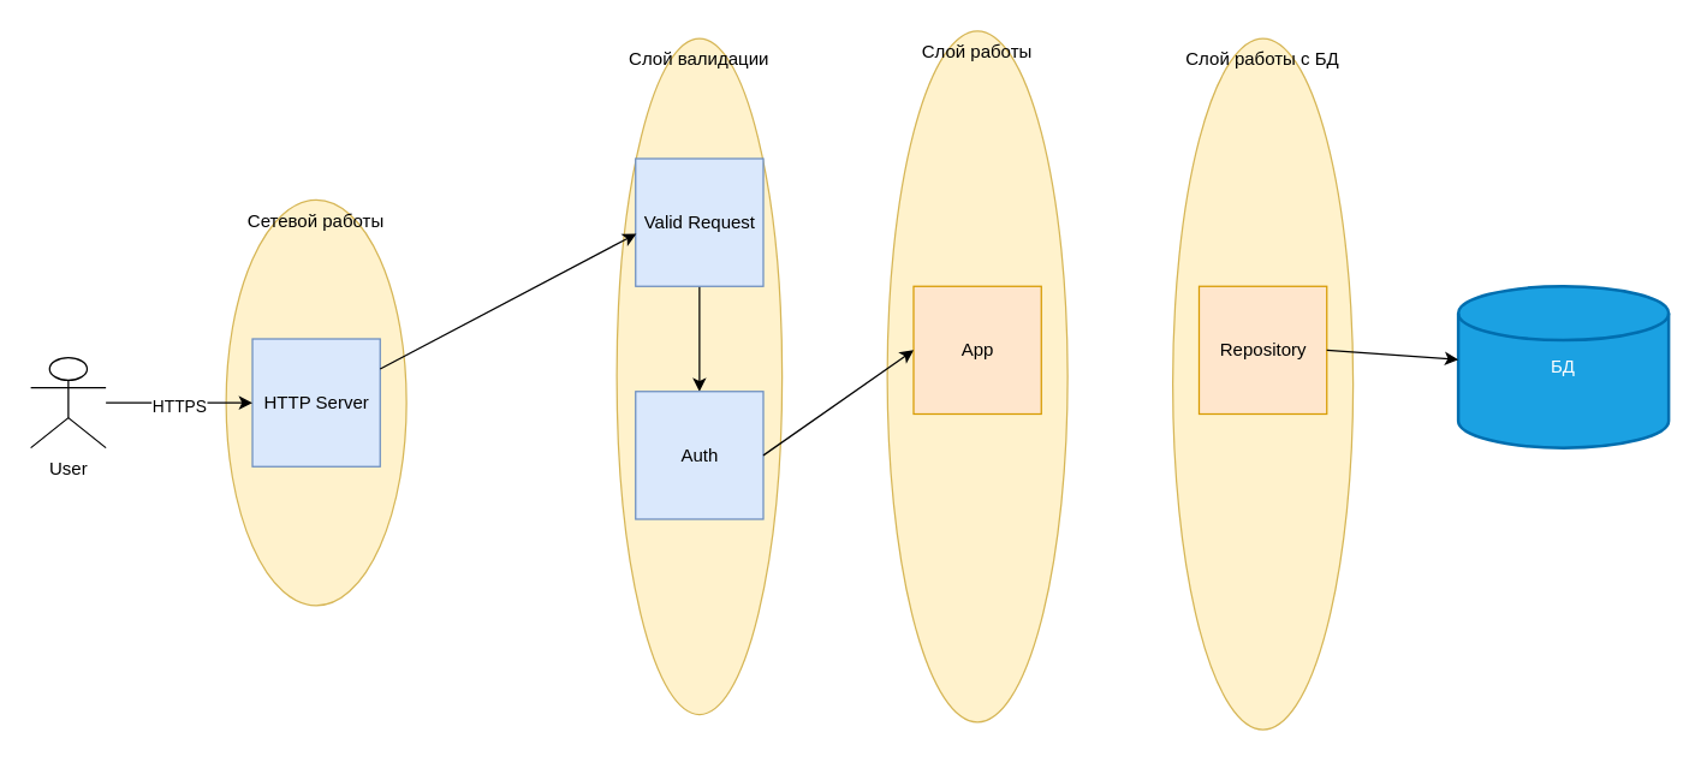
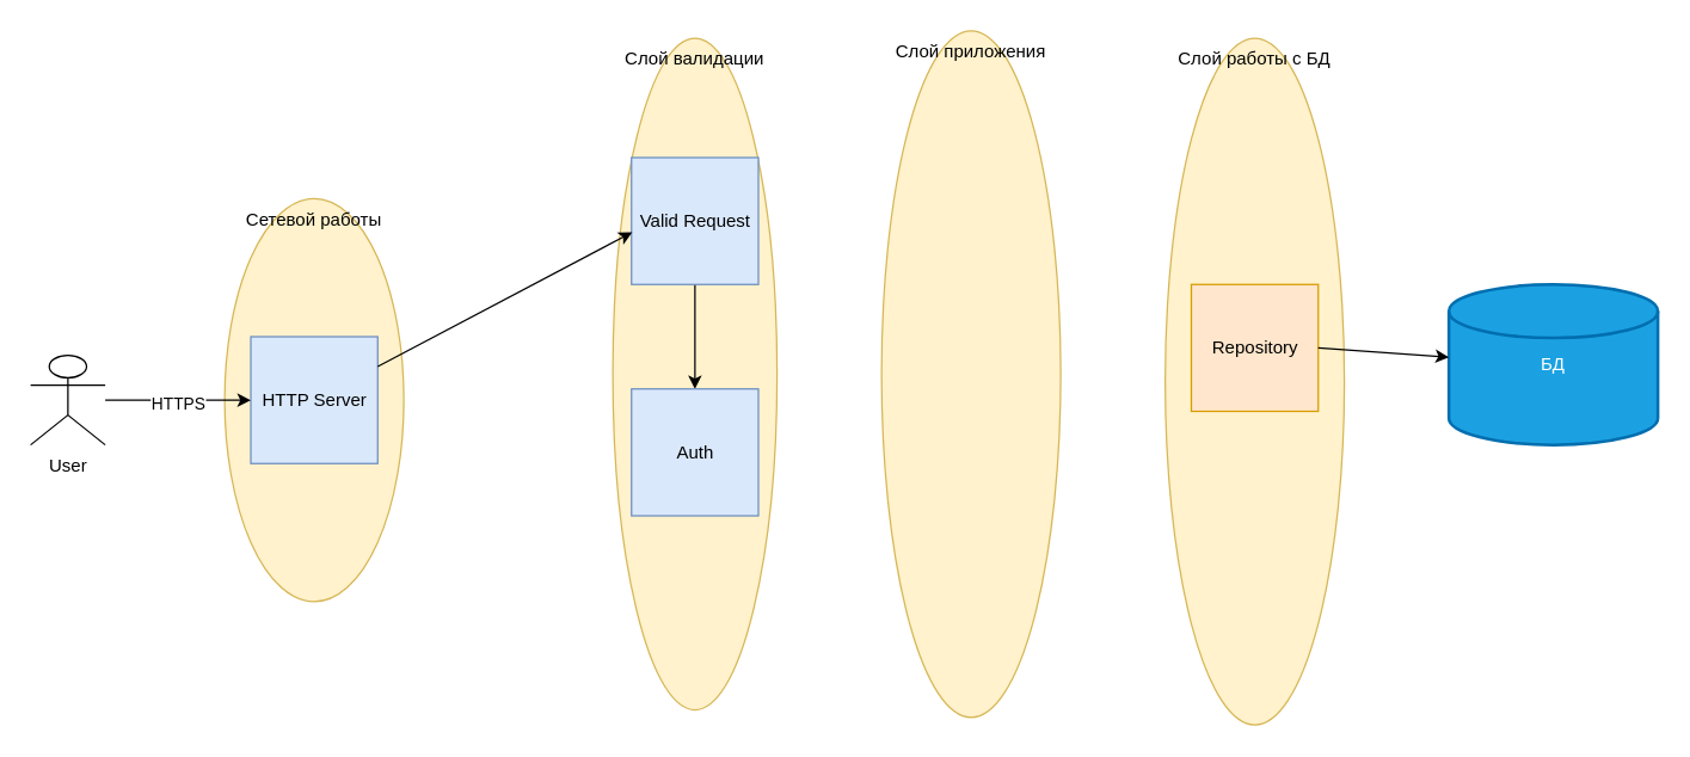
  <mxCell id="0" />
  <mxCell id="1" parent="0" />
  <mxCell id="2" value="Сетевой работы" style="ellipse;whiteSpace=wrap;html=1;fillColor=#fff2cc;strokeColor=#d6b656;verticalAlign=top;" vertex="1" parent="1"><mxGeometry x="150" y="132.5" width="120" height="270" as="geometry" /></mxCell>
  <mxCell id="3" value="HTTP Server" style="whiteSpace=wrap;html=1;aspect=fixed;fillColor=#dae8fc;strokeColor=#6c8ebf;" vertex="1" parent="1"><mxGeometry x="167.5" y="225" width="85" height="85" as="geometry" /></mxCell>
  <mxCell id="4" value="User" style="shape=umlActor;verticalLabelPosition=bottom;verticalAlign=top;html=1;" vertex="1" parent="1"><mxGeometry x="20" y="237.5" width="50" height="60" as="geometry" /></mxCell>
  <mxCell id="5" value="" style="endArrow=classic;html=1;rounded=0;entryX=0;entryY=0.5;entryDx=0;entryDy=0;" edge="1" parent="1" source="4" target="3"><mxGeometry width="50" height="50" relative="1" as="geometry"><mxPoint x="490" y="345" as="sourcePoint" /><mxPoint x="540" y="295" as="targetPoint" /></mxGeometry></mxCell>
  <mxCell id="6" value="HTTPS" style="edgeLabel;html=1;align=center;verticalAlign=middle;resizable=0;points=[];" vertex="1" connectable="0" parent="5"><mxGeometry x="-0.017" y="-2" relative="1" as="geometry"><mxPoint as="offset" /></mxGeometry></mxCell>
  <mxCell id="7" value="Слой работы с БД" style="ellipse;whiteSpace=wrap;html=1;fillColor=#fff2cc;strokeColor=#d6b656;verticalAlign=top;" vertex="1" parent="1"><mxGeometry x="780" y="25" width="120" height="460" as="geometry" /></mxCell>
  <mxCell id="8" value="БД" style="strokeWidth=2;html=1;shape=mxgraph.flowchart.database;whiteSpace=wrap;fillColor=#1ba1e2;fontColor=#ffffff;strokeColor=#006EAF;" vertex="1" parent="1"><mxGeometry x="970" y="190" width="140" height="107.5" as="geometry" /></mxCell>
  <mxCell id="9" value="Слой валидации" style="ellipse;whiteSpace=wrap;html=1;fillColor=#fff2cc;strokeColor=#d6b656;verticalAlign=top;" vertex="1" parent="1"><mxGeometry x="410" y="25" width="110" height="450" as="geometry" /></mxCell>
  <mxCell id="10" value="" style="edgeStyle=orthogonalEdgeStyle;rounded=0;orthogonalLoop=1;jettySize=auto;html=1;" edge="1" parent="1" source="11" target="12"><mxGeometry relative="1" as="geometry" /></mxCell>
  <mxCell id="11" value="Valid Request" style="whiteSpace=wrap;html=1;aspect=fixed;fillColor=#dae8fc;strokeColor=#6c8ebf;" vertex="1" parent="1"><mxGeometry x="422.5" y="105" width="85" height="85" as="geometry" /></mxCell>
  <mxCell id="12" value="Auth" style="whiteSpace=wrap;html=1;aspect=fixed;fillColor=#dae8fc;strokeColor=#6c8ebf;" vertex="1" parent="1"><mxGeometry x="422.5" y="260" width="85" height="85" as="geometry" /></mxCell>
  <mxCell id="13" value="" style="endArrow=classic;html=1;rounded=0;entryX=0.006;entryY=0.588;entryDx=0;entryDy=0;entryPerimeter=0;" edge="1" parent="1" source="3" target="11"><mxGeometry width="50" height="50" relative="1" as="geometry"><mxPoint x="570" y="345" as="sourcePoint" /><mxPoint x="620" y="295" as="targetPoint" /></mxGeometry></mxCell>
- <mxCell id="14" value="Слой работы" style="ellipse;whiteSpace=wrap;html=1;fillColor=#fff2cc;strokeColor=#d6b656;verticalAlign=top;" vertex="1" parent="1"><mxGeometry x="590" y="20" width="120" height="460" as="geometry" /></mxCell>
- <mxCell id="15" value="App" style="whiteSpace=wrap;html=1;aspect=fixed;fillColor=#ffe6cc;strokeColor=#d79b00;" vertex="1" parent="1"><mxGeometry x="607.5" y="190" width="85" height="85" as="geometry" /></mxCell>
- <mxCell id="16" value="" style="endArrow=classic;html=1;rounded=0;entryX=0;entryY=0.5;entryDx=0;entryDy=0;exitX=1;exitY=0.5;exitDx=0;exitDy=0;" edge="1" parent="1" source="12" target="15"><mxGeometry width="50" height="50" relative="1" as="geometry"><mxPoint x="570" y="345" as="sourcePoint" /><mxPoint x="620" y="295" as="targetPoint" /></mxGeometry></mxCell>
+ <mxCell id="14" value="Слой приложения" style="ellipse;whiteSpace=wrap;html=1;fillColor=#fff2cc;strokeColor=#d6b656;verticalAlign=top;" vertex="1" parent="1"><mxGeometry x="590" y="20" width="120" height="460" as="geometry" /></mxCell>
  <mxCell id="17" value="Repository" style="whiteSpace=wrap;html=1;aspect=fixed;fillColor=#ffe6cc;strokeColor=#d79b00;" vertex="1" parent="1"><mxGeometry x="797.5" y="190" width="85" height="85" as="geometry" /></mxCell>
  <mxCell id="18" value="" style="endArrow=classic;html=1;rounded=0;exitX=1;exitY=0.5;exitDx=0;exitDy=0;" edge="1" parent="1" source="17" target="8"><mxGeometry width="50" height="50" relative="1" as="geometry"><mxPoint x="570" y="345" as="sourcePoint" /><mxPoint x="620" y="295" as="targetPoint" /></mxGeometry></mxCell>
